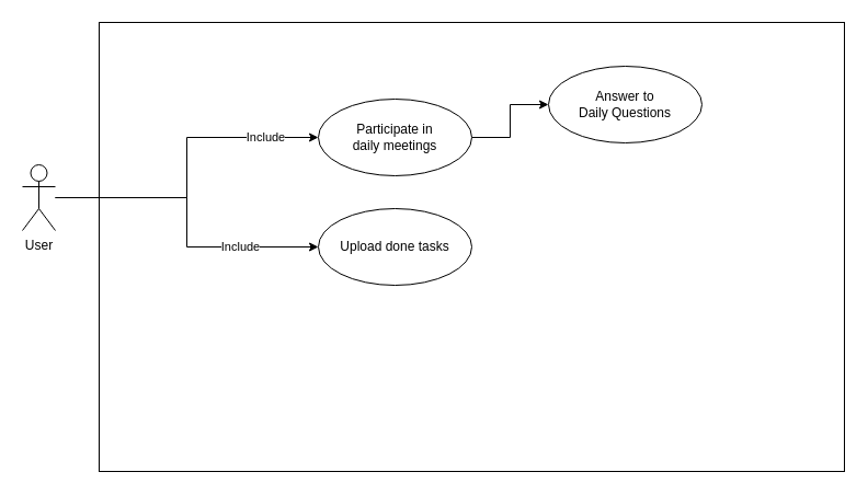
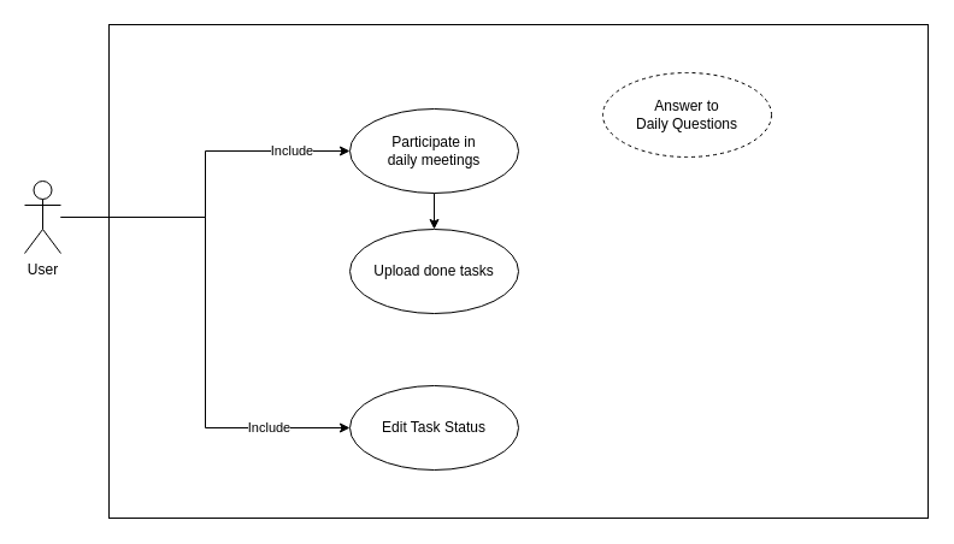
  <mxCell id="0" />
  <mxCell id="1" parent="0" />
  <mxCell id="2" value="" style="rounded=0;whiteSpace=wrap;html=1;" vertex="1" parent="1"><mxGeometry x="90" y="20" width="680" height="410" as="geometry" /></mxCell>
  <mxCell id="3" value="Include" style="edgeStyle=orthogonalEdgeStyle;rounded=0;orthogonalLoop=1;jettySize=auto;html=1;entryX=0;entryY=0.5;entryDx=0;entryDy=0;" edge="1" parent="1" source="6" target="8"><mxGeometry x="0.676" relative="1" as="geometry"><mxPoint as="offset" /></mxGeometry></mxCell>
- <mxCell id="4" value="Include" style="edgeStyle=orthogonalEdgeStyle;rounded=0;orthogonalLoop=1;jettySize=auto;html=1;entryX=0;entryY=0.5;entryDx=0;entryDy=0;" edge="1" parent="1" source="6" target="10"><mxGeometry x="0.5" relative="1" as="geometry"><mxPoint as="offset" /></mxGeometry></mxCell>
+ <mxCell id="5" value="Include" style="edgeStyle=orthogonalEdgeStyle;rounded=0;orthogonalLoop=1;jettySize=auto;html=1;entryX=0;entryY=0.5;entryDx=0;entryDy=0;" edge="1" parent="1" source="6" target="11"><mxGeometry x="0.676" relative="1" as="geometry"><mxPoint as="offset" /></mxGeometry></mxCell>
  <mxCell id="6" value="User" style="shape=umlActor;verticalLabelPosition=bottom;labelBackgroundColor=#ffffff;verticalAlign=top;html=1;outlineConnect=0;" vertex="1" parent="1"><mxGeometry x="20" y="150" width="30" height="60" as="geometry" /></mxCell>
- <mxCell id="7" style="edgeStyle=orthogonalEdgeStyle;rounded=0;orthogonalLoop=1;jettySize=auto;html=1;entryX=0;entryY=0.5;entryDx=0;entryDy=0;" edge="1" parent="1" source="8" target="9"><mxGeometry relative="1" as="geometry" /></mxCell>
+ <mxCell id="7" style="edgeStyle=orthogonalEdgeStyle;rounded=0;orthogonalLoop=1;jettySize=auto;html=1;" edge="1" parent="1" source="8" target="10"><mxGeometry relative="1" as="geometry" /></mxCell>
  <mxCell id="8" value="&lt;div&gt;Participate in &lt;br&gt;&lt;/div&gt;&lt;div&gt;daily meetings&lt;/div&gt;" style="ellipse;whiteSpace=wrap;html=1;" vertex="1" parent="1"><mxGeometry x="290" y="90" width="140" height="70" as="geometry" /></mxCell>
- <mxCell id="9" value="&lt;div&gt;Answer to&lt;/div&gt;&lt;div&gt; Daily Questions&lt;/div&gt;" style="ellipse;whiteSpace=wrap;html=1;" vertex="1" parent="1"><mxGeometry x="500" y="60" width="140" height="70" as="geometry" /></mxCell>
+ <mxCell id="9" value="&lt;div&gt;Answer to&lt;/div&gt;&lt;div&gt; Daily Questions&lt;/div&gt;" style="ellipse;whiteSpace=wrap;html=1;dashed=1;" vertex="1" parent="1"><mxGeometry x="500" y="60" width="140" height="70" as="geometry" /></mxCell>
  <mxCell id="10" value="&lt;div&gt;Upload done tasks&lt;/div&gt;" style="ellipse;whiteSpace=wrap;html=1;" vertex="1" parent="1"><mxGeometry x="290" y="190" width="140" height="70" as="geometry" /></mxCell>
+ <mxCell id="11" value="&lt;div&gt;Edit Task Status&lt;/div&gt;" style="ellipse;whiteSpace=wrap;html=1;" vertex="1" parent="1"><mxGeometry x="290" y="320" width="140" height="70" as="geometry" /></mxCell>
